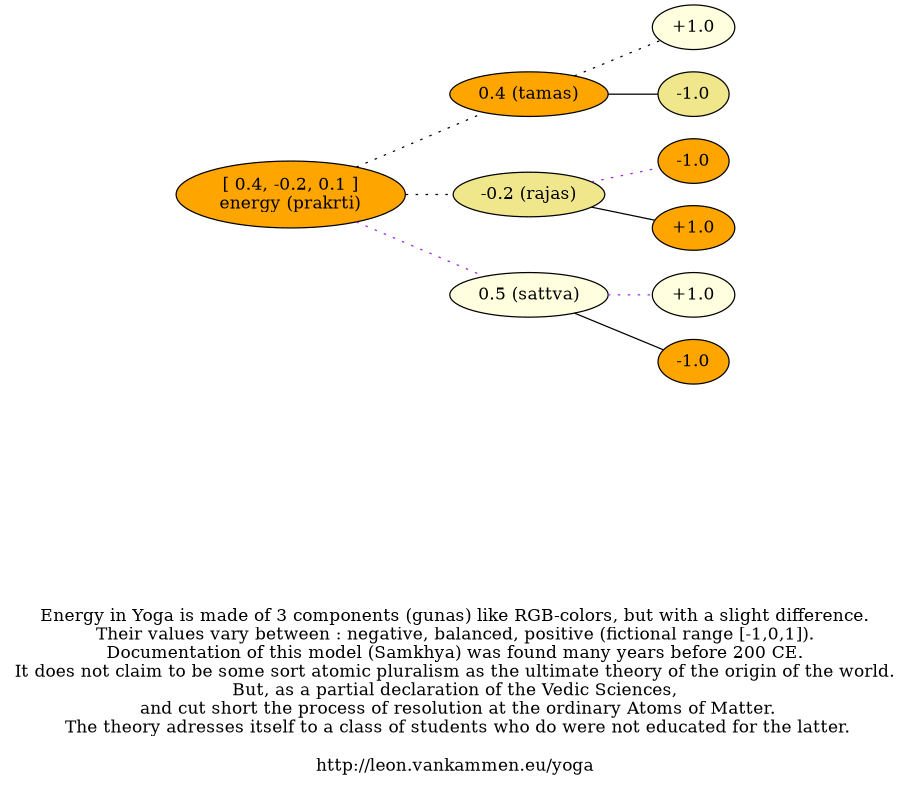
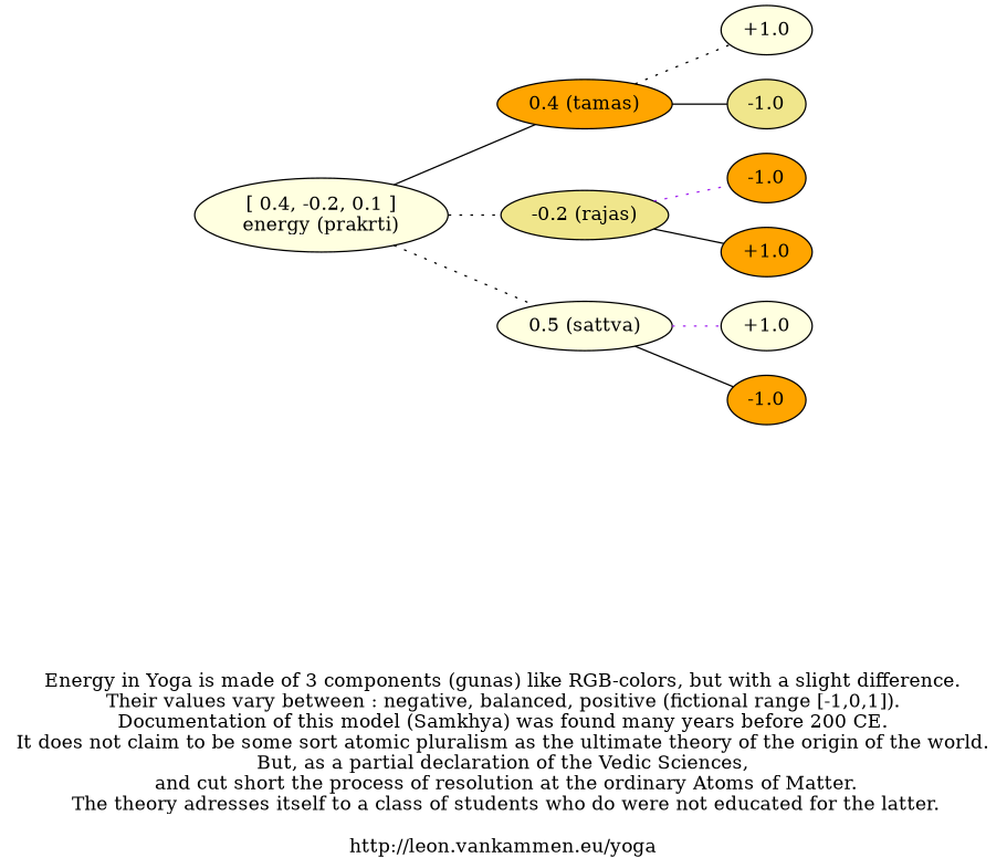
  digraph {
    label="\nEnergy in Yoga is made of 3 components (gunas) like RGB-colors, but with a slight difference.\nTheir values vary between : negative, balanced, positive (fictional range [-1,0,1]).\nDocumentation of this model (Samkhya) was found many years before 200 CE.\nIt does not claim to be some sort atomic pluralism as the ultimate theory of the origin of the world.\nBut, as a partial declaration of the Vedic Sciences,\n and cut short the process of resolution at the ordinary Atoms of Matter.\n The theory adresses itself to a class of students who do were not educated for the latter.\n\nhttp://leon.vankammen.eu/yoga"
    rankdir=LR
    node [fillcolor=lightyellow style=filled]
    edge [color=black dir=none style=dotted]
-   n1 [fillcolor=orange label="[ 0.4, -0.2, 0.1 ]\nenergy (prakrti)"]
+   n1 [label="[ 0.4, -0.2, 0.1 ]\nenergy (prakrti)"]
    n2 [fillcolor=orange label="0.4 (tamas)"]
    n3 [fillcolor=khaki label="-0.2 (rajas)"]
    n4 [label="0.5 (sattva)"]
    n5 [label="+1.0"]
    n6 [fillcolor=khaki label=-1.0]
    n7 [fillcolor=orange label=-1.0]
    n8 [fillcolor=orange label="+1.0"]
    n9 [label="+1.0"]
    n10 [fillcolor=orange label=-1.0]
-   n1 -> n2
+   n1 -> n2 [style=solid]
    n1 -> n3
-   n1 -> n4 [color=purple]
+   n1 -> n4
    n2 -> n5
    n2 -> n6 [style=solid]
    n3 -> n7 [color=purple]
    n3 -> n8 [style=solid]
    n4 -> n9 [color=purple]
    n4 -> n10 [style=solid]
  }
